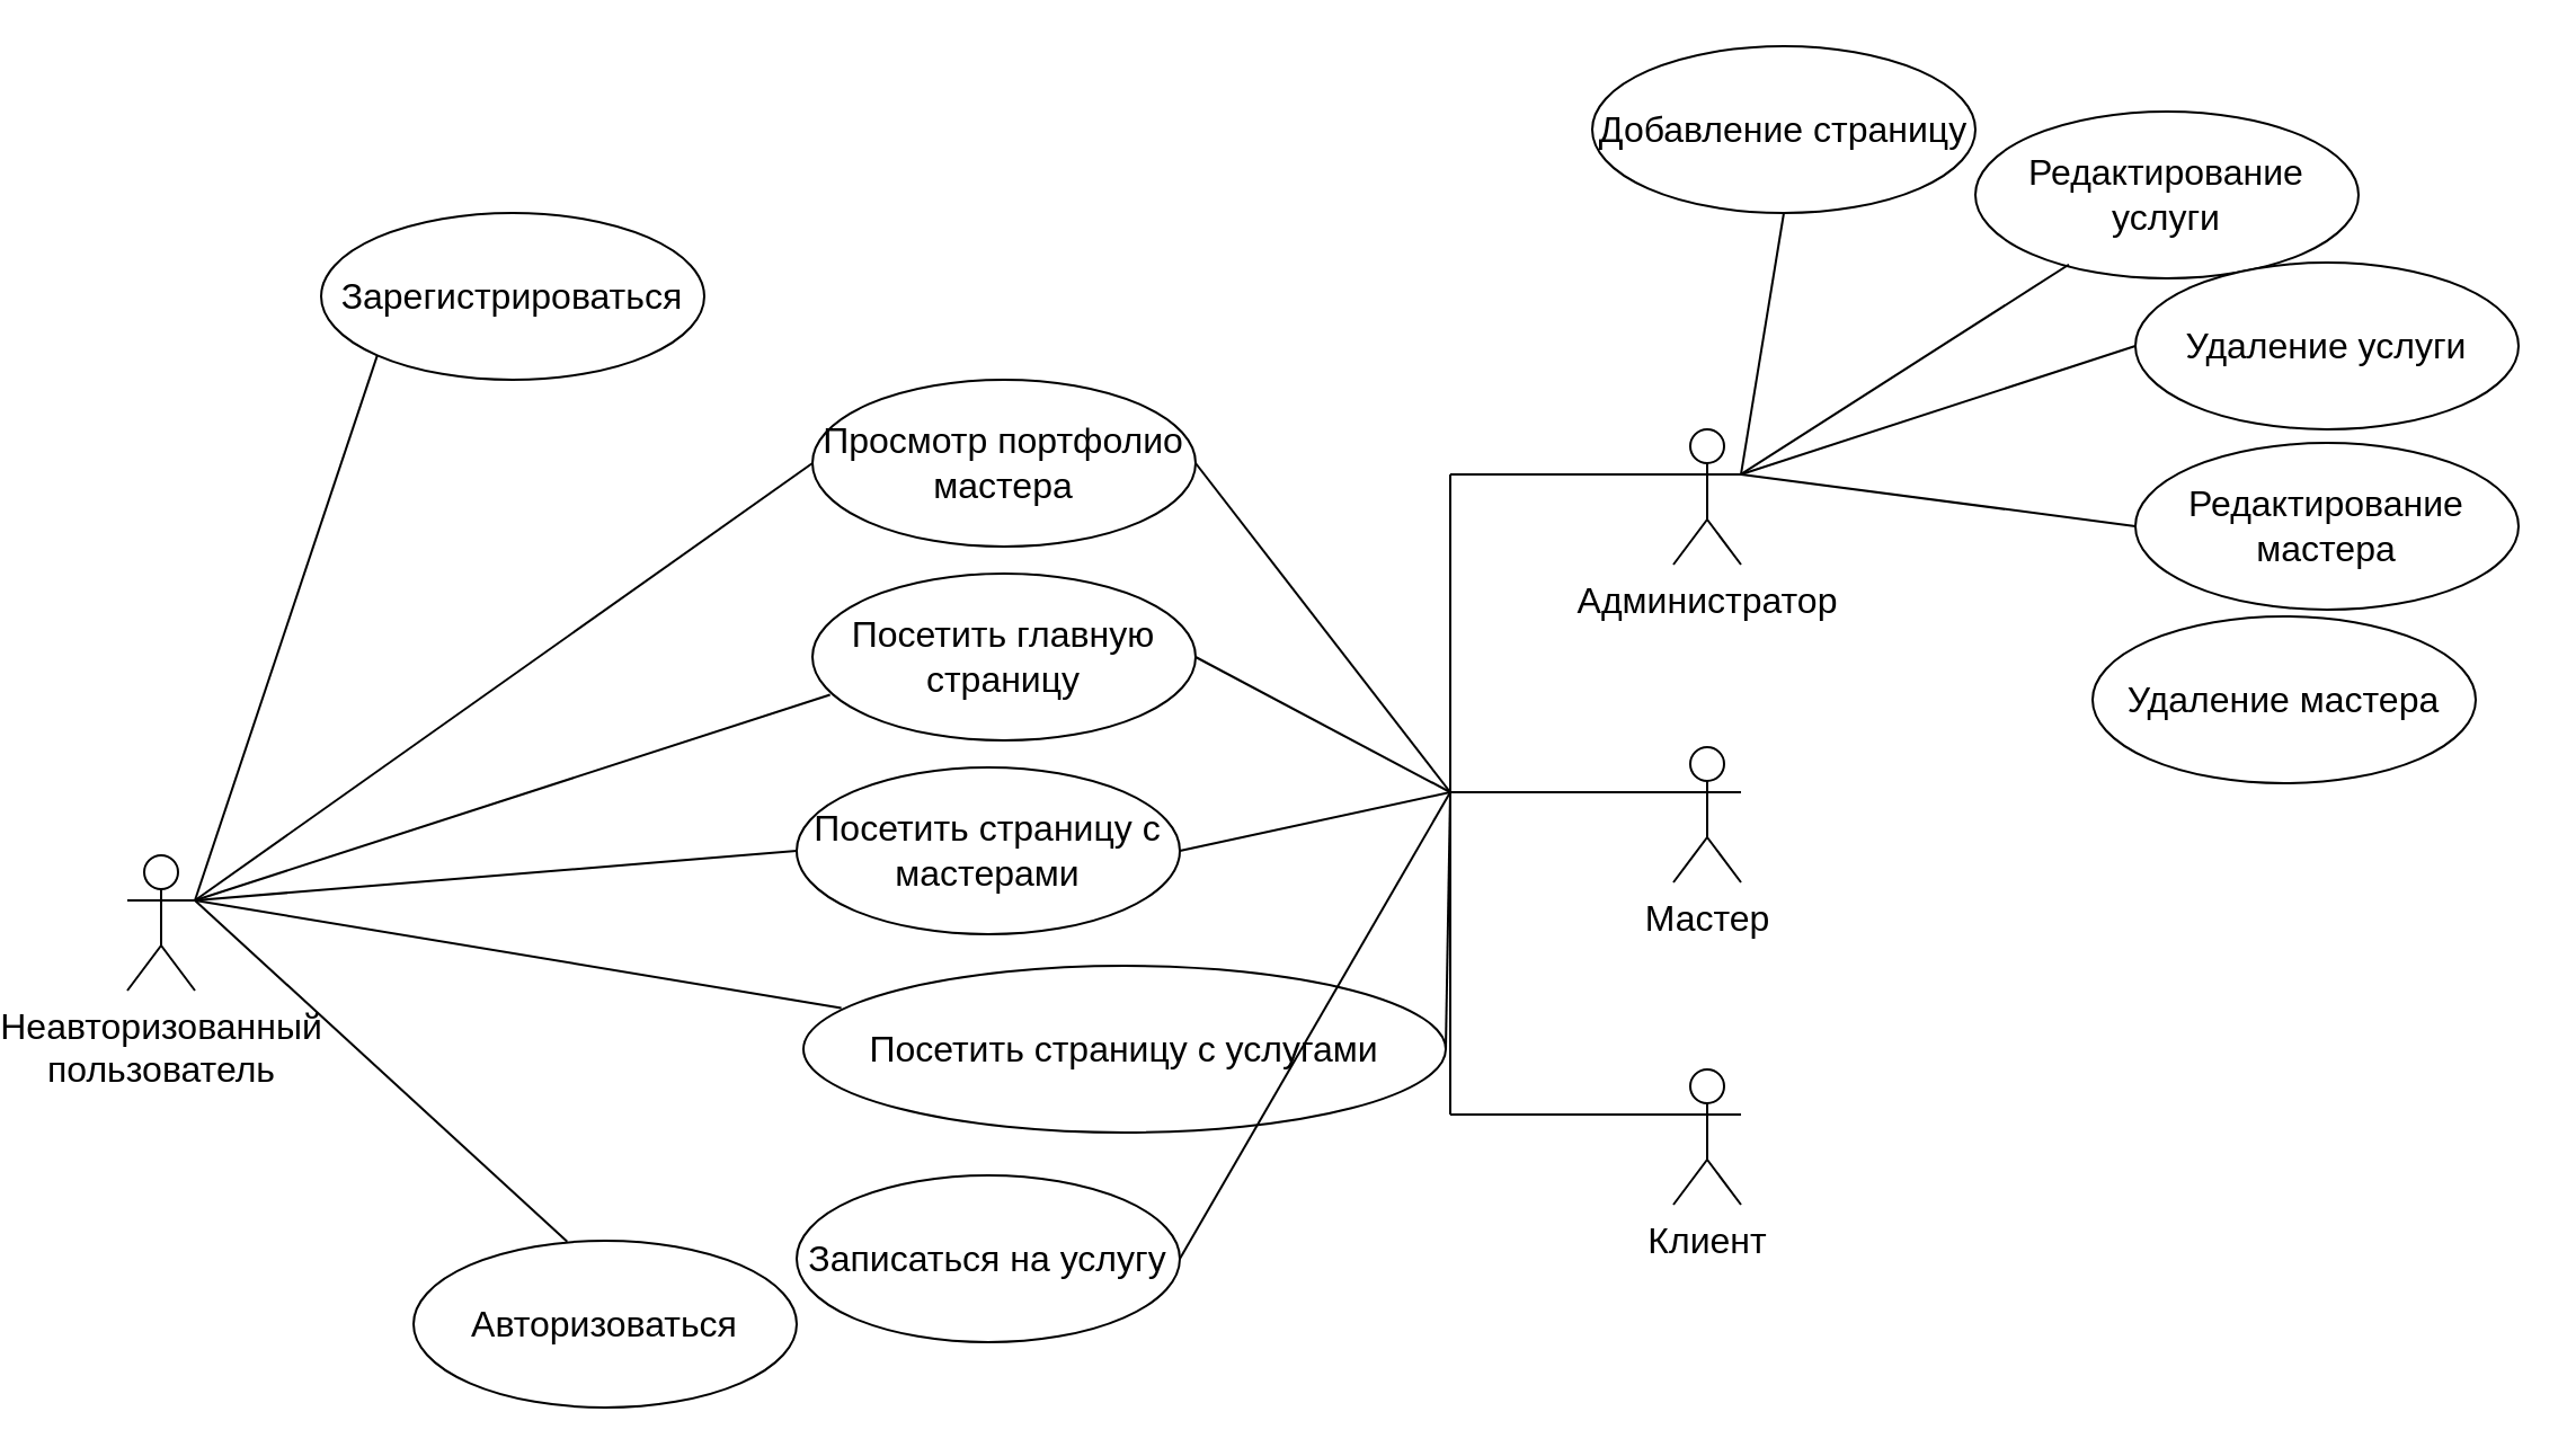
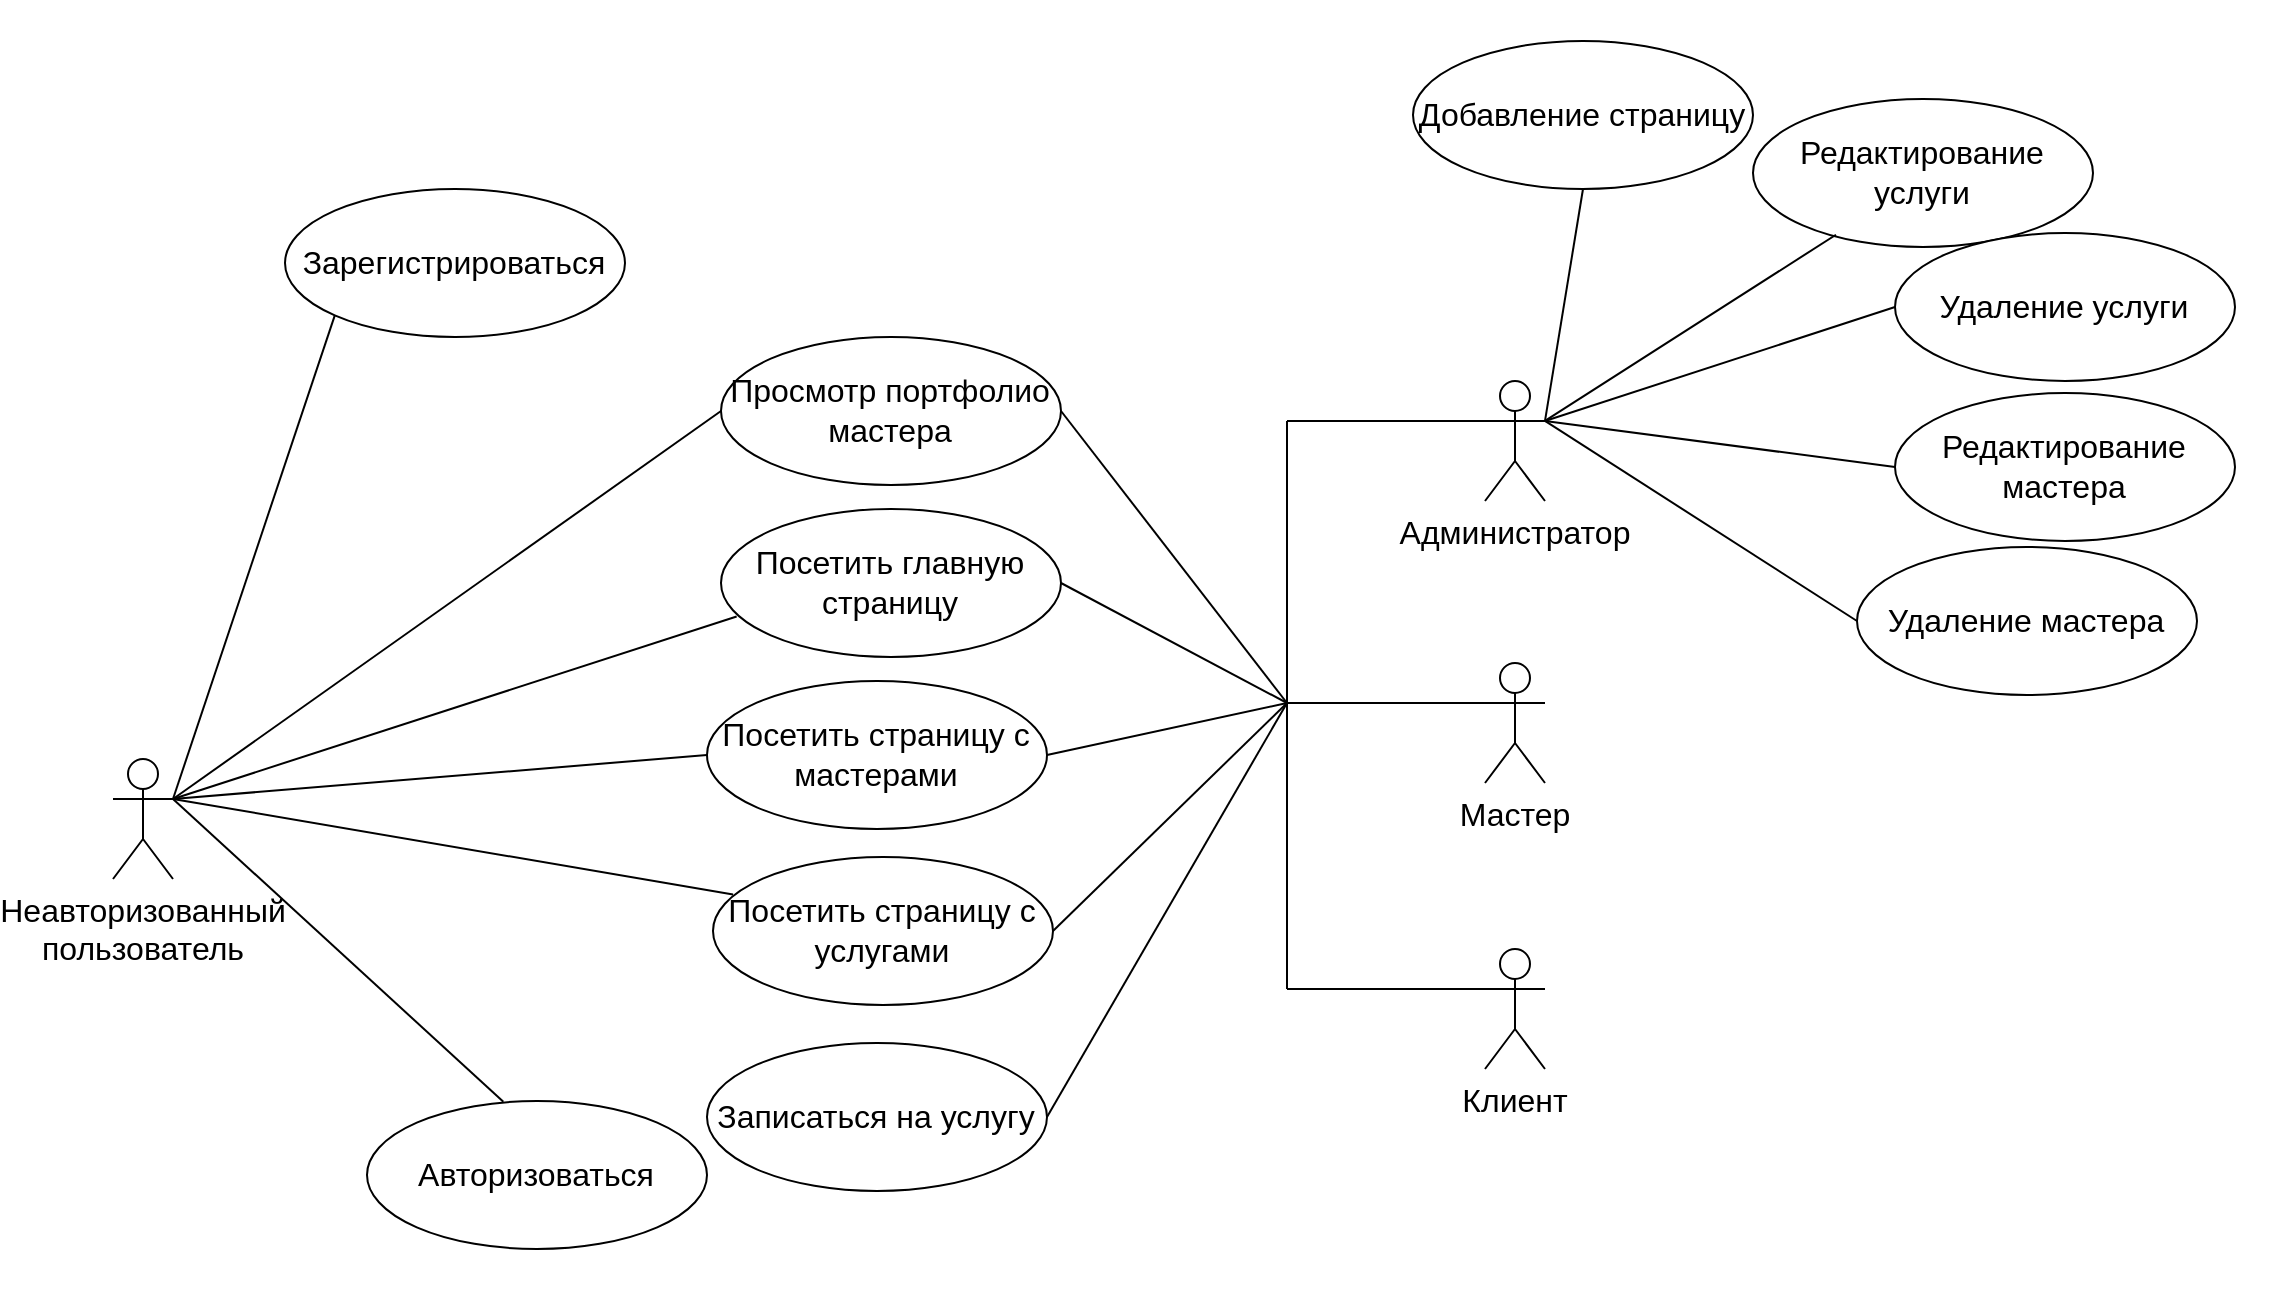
  <mxCell id="0" />
  <mxCell id="1" parent="0" />
  <mxCell id="2" value="&lt;font style=&quot;font-size: 16px;&quot;&gt;Зарегистрироваться&lt;/font&gt;" style="ellipse;whiteSpace=wrap;html=1;" parent="1" vertex="1"><mxGeometry x="106" y="94" width="170" height="74" as="geometry" /></mxCell>
  <mxCell id="3" value="&lt;font style=&quot;font-size: 16px;&quot;&gt;Неавторизованный&lt;/font&gt;&lt;div style=&quot;font-size: 16px;&quot;&gt;&lt;font style=&quot;font-size: 16px;&quot;&gt;пользователь&lt;/font&gt;&lt;/div&gt;" style="shape=umlActor;verticalLabelPosition=bottom;verticalAlign=top;html=1;outlineConnect=0;" parent="1" vertex="1"><mxGeometry x="20" y="379" width="30" height="60" as="geometry" /></mxCell>
  <mxCell id="4" value="" style="endArrow=none;html=1;rounded=0;exitX=1;exitY=0.333;exitDx=0;exitDy=0;exitPerimeter=0;entryX=0;entryY=1;entryDx=0;entryDy=0;" parent="1" source="3" target="2" edge="1"><mxGeometry width="50" height="50" relative="1" as="geometry"><mxPoint x="106" y="442" as="sourcePoint" /><mxPoint x="156" y="392" as="targetPoint" /></mxGeometry></mxCell>
  <mxCell id="5" value="&lt;font style=&quot;font-size: 16px;&quot;&gt;Посетить главную страницу&lt;/font&gt;" style="ellipse;whiteSpace=wrap;html=1;" parent="1" vertex="1"><mxGeometry x="324" y="254" width="170" height="74" as="geometry" /></mxCell>
  <mxCell id="6" value="&lt;font style=&quot;font-size: 16px;&quot;&gt;Посетить страницу с мастерами&lt;/font&gt;" style="ellipse;whiteSpace=wrap;html=1;" parent="1" vertex="1"><mxGeometry x="317" y="340" width="170" height="74" as="geometry" /></mxCell>
- <mxCell id="7" value="&lt;font style=&quot;font-size: 16px;&quot;&gt;Посетить страницу с услугами&lt;/font&gt;" style="ellipse;whiteSpace=wrap;html=1;" parent="1" vertex="1"><mxGeometry x="320" y="428" width="285" height="74" as="geometry" /></mxCell>
+ <mxCell id="7" value="&lt;font style=&quot;font-size: 16px;&quot;&gt;Посетить страницу с услугами&lt;/font&gt;" style="ellipse;whiteSpace=wrap;html=1;" parent="1" vertex="1"><mxGeometry x="320" y="428" width="170" height="74" as="geometry" /></mxCell>
  <mxCell id="8" value="" style="endArrow=none;html=1;rounded=0;exitX=1;exitY=0.333;exitDx=0;exitDy=0;exitPerimeter=0;entryX=0.059;entryY=0.253;entryDx=0;entryDy=0;entryPerimeter=0;" parent="1" source="3" target="7" edge="1"><mxGeometry width="50" height="50" relative="1" as="geometry"><mxPoint x="89" y="427" as="sourcePoint" /><mxPoint x="139" y="377" as="targetPoint" /></mxGeometry></mxCell>
  <mxCell id="9" value="" style="endArrow=none;html=1;rounded=0;exitX=1;exitY=0.333;exitDx=0;exitDy=0;exitPerimeter=0;entryX=0;entryY=0.5;entryDx=0;entryDy=0;" parent="1" source="3" target="6" edge="1"><mxGeometry width="50" height="50" relative="1" as="geometry"><mxPoint x="89" y="427" as="sourcePoint" /><mxPoint x="139" y="377" as="targetPoint" /></mxGeometry></mxCell>
  <mxCell id="10" value="" style="endArrow=none;html=1;rounded=0;exitX=1;exitY=0.333;exitDx=0;exitDy=0;exitPerimeter=0;entryX=0.046;entryY=0.726;entryDx=0;entryDy=0;entryPerimeter=0;" parent="1" source="3" target="5" edge="1"><mxGeometry width="50" height="50" relative="1" as="geometry"><mxPoint x="50" y="442" as="sourcePoint" /><mxPoint x="100" y="392" as="targetPoint" /></mxGeometry></mxCell>
  <mxCell id="11" value="&lt;font style=&quot;font-size: 16px;&quot;&gt;Авторизоваться&lt;/font&gt;" style="ellipse;whiteSpace=wrap;html=1;" parent="1" vertex="1"><mxGeometry x="147" y="550" width="170" height="74" as="geometry" /></mxCell>
  <mxCell id="12" value="" style="endArrow=none;html=1;rounded=0;entryX=0.401;entryY=0.005;entryDx=0;entryDy=0;exitX=1;exitY=0.333;exitDx=0;exitDy=0;exitPerimeter=0;entryPerimeter=0;" parent="1" source="3" target="11" edge="1"><mxGeometry width="50" height="50" relative="1" as="geometry"><mxPoint x="49" y="399" as="sourcePoint" /><mxPoint x="195" y="504" as="targetPoint" /></mxGeometry></mxCell>
  <mxCell id="13" value="&lt;font style=&quot;font-size: 16px;&quot;&gt;Администратор&lt;/font&gt;" style="shape=umlActor;verticalLabelPosition=bottom;verticalAlign=top;html=1;outlineConnect=0;" parent="1" vertex="1"><mxGeometry x="706" y="190" width="30" height="60" as="geometry" /></mxCell>
  <mxCell id="14" value="&lt;font style=&quot;font-size: 16px;&quot;&gt;Мастер&lt;/font&gt;" style="shape=umlActor;verticalLabelPosition=bottom;verticalAlign=top;html=1;outlineConnect=0;" parent="1" vertex="1"><mxGeometry x="706" y="331" width="30" height="60" as="geometry" /></mxCell>
  <mxCell id="15" value="&lt;font style=&quot;font-size: 16px;&quot;&gt;Клиент&lt;/font&gt;" style="shape=umlActor;verticalLabelPosition=bottom;verticalAlign=top;html=1;outlineConnect=0;" parent="1" vertex="1"><mxGeometry x="706" y="474" width="30" height="60" as="geometry" /></mxCell>
  <mxCell id="16" value="&lt;font style=&quot;font-size: 16px;&quot;&gt;Записаться на услугу&lt;/font&gt;" style="ellipse;whiteSpace=wrap;html=1;" parent="1" vertex="1"><mxGeometry x="317" y="521" width="170" height="74" as="geometry" /></mxCell>
  <mxCell id="17" value="" style="endArrow=none;html=1;rounded=0;" parent="1" edge="1"><mxGeometry width="50" height="50" relative="1" as="geometry"><mxPoint x="607" y="494" as="sourcePoint" /><mxPoint x="607" y="210" as="targetPoint" /></mxGeometry></mxCell>
  <mxCell id="18" value="" style="endArrow=none;html=1;rounded=0;entryX=0;entryY=0.333;entryDx=0;entryDy=0;entryPerimeter=0;" parent="1" target="14" edge="1"><mxGeometry width="50" height="50" relative="1" as="geometry"><mxPoint x="607" y="351" as="sourcePoint" /><mxPoint x="548" y="408" as="targetPoint" /></mxGeometry></mxCell>
  <mxCell id="19" value="" style="endArrow=none;html=1;rounded=0;entryX=0;entryY=0.333;entryDx=0;entryDy=0;entryPerimeter=0;" parent="1" target="13" edge="1"><mxGeometry width="50" height="50" relative="1" as="geometry"><mxPoint x="607" y="210" as="sourcePoint" /><mxPoint x="703" y="214" as="targetPoint" /></mxGeometry></mxCell>
  <mxCell id="20" value="" style="endArrow=none;html=1;rounded=0;entryX=0;entryY=0.333;entryDx=0;entryDy=0;entryPerimeter=0;" parent="1" edge="1"><mxGeometry width="50" height="50" relative="1" as="geometry"><mxPoint x="607" y="494" as="sourcePoint" /><mxPoint x="707" y="494" as="targetPoint" /></mxGeometry></mxCell>
  <mxCell id="21" value="" style="endArrow=none;html=1;rounded=0;exitX=1;exitY=0.5;exitDx=0;exitDy=0;" parent="1" source="16" edge="1"><mxGeometry width="50" height="50" relative="1" as="geometry"><mxPoint x="513" y="481" as="sourcePoint" /><mxPoint x="607" y="351" as="targetPoint" /></mxGeometry></mxCell>
  <mxCell id="22" value="" style="endArrow=none;html=1;rounded=0;exitX=1;exitY=0.5;exitDx=0;exitDy=0;" parent="1" source="6" edge="1"><mxGeometry width="50" height="50" relative="1" as="geometry"><mxPoint x="513" y="357" as="sourcePoint" /><mxPoint x="607" y="351" as="targetPoint" /></mxGeometry></mxCell>
  <mxCell id="23" value="" style="endArrow=none;html=1;rounded=0;exitX=1;exitY=0.5;exitDx=0;exitDy=0;" parent="1" source="7" edge="1"><mxGeometry width="50" height="50" relative="1" as="geometry"><mxPoint x="482" y="393" as="sourcePoint" /><mxPoint x="607" y="351" as="targetPoint" /></mxGeometry></mxCell>
  <mxCell id="24" value="" style="endArrow=none;html=1;rounded=0;exitX=1;exitY=0.5;exitDx=0;exitDy=0;" parent="1" source="5" edge="1"><mxGeometry width="50" height="50" relative="1" as="geometry"><mxPoint x="499" y="304" as="sourcePoint" /><mxPoint x="607" y="351" as="targetPoint" /></mxGeometry></mxCell>
  <mxCell id="25" value="&lt;font style=&quot;font-size: 16px;&quot;&gt;Редактирование услуги&lt;/font&gt;" style="ellipse;whiteSpace=wrap;html=1;" parent="1" vertex="1"><mxGeometry x="840" y="49" width="170" height="74" as="geometry" /></mxCell>
  <mxCell id="26" value="&lt;font style=&quot;font-size: 16px;&quot;&gt;Редактирование мастера&lt;/font&gt;" style="ellipse;whiteSpace=wrap;html=1;" parent="1" vertex="1"><mxGeometry x="911" y="196" width="170" height="74" as="geometry" /></mxCell>
  <mxCell id="27" value="&lt;font style=&quot;font-size: 16px;&quot;&gt;Добавление страницу&lt;/font&gt;" style="ellipse;whiteSpace=wrap;html=1;" parent="1" vertex="1"><mxGeometry x="670" y="20" width="170" height="74" as="geometry" /></mxCell>
  <mxCell id="28" value="" style="endArrow=none;html=1;rounded=0;exitX=1;exitY=0.333;exitDx=0;exitDy=0;exitPerimeter=0;entryX=0.5;entryY=1;entryDx=0;entryDy=0;" parent="1" source="13" target="27" edge="1"><mxGeometry width="50" height="50" relative="1" as="geometry"><mxPoint x="789" y="211" as="sourcePoint" /><mxPoint x="839" y="161" as="targetPoint" /></mxGeometry></mxCell>
  <mxCell id="29" value="" style="endArrow=none;html=1;rounded=0;exitX=1;exitY=0.333;exitDx=0;exitDy=0;exitPerimeter=0;entryX=0;entryY=0.5;entryDx=0;entryDy=0;" parent="1" source="13" target="26" edge="1"><mxGeometry width="50" height="50" relative="1" as="geometry"><mxPoint x="746" y="220" as="sourcePoint" /><mxPoint x="868" y="148" as="targetPoint" /></mxGeometry></mxCell>
  <mxCell id="30" value="" style="endArrow=none;html=1;rounded=0;entryX=0.244;entryY=0.917;entryDx=0;entryDy=0;entryPerimeter=0;exitX=1;exitY=0.333;exitDx=0;exitDy=0;exitPerimeter=0;" parent="1" source="13" target="25" edge="1"><mxGeometry width="50" height="50" relative="1" as="geometry"><mxPoint x="754" y="226" as="sourcePoint" /><mxPoint x="878" y="158" as="targetPoint" /></mxGeometry></mxCell>
  <mxCell id="31" value="" style="endArrow=none;html=1;rounded=0;exitX=1;exitY=0.333;exitDx=0;exitDy=0;exitPerimeter=0;entryX=0;entryY=0.5;entryDx=0;entryDy=0;" parent="1" source="13" target="32" edge="1"><mxGeometry width="50" height="50" relative="1" as="geometry"><mxPoint x="722" y="305" as="sourcePoint" /><mxPoint x="943" y="312" as="targetPoint" /></mxGeometry></mxCell>
  <mxCell id="32" value="&lt;font style=&quot;font-size: 16px;&quot;&gt;Удаление услуги&lt;/font&gt;" style="ellipse;whiteSpace=wrap;html=1;" parent="1" vertex="1"><mxGeometry x="911" y="116" width="170" height="74" as="geometry" /></mxCell>
+ <mxCell id="33" value="" style="endArrow=none;html=1;rounded=0;exitX=1;exitY=0.333;exitDx=0;exitDy=0;exitPerimeter=0;entryX=0;entryY=0.5;entryDx=0;entryDy=0;" parent="1" source="13" target="34" edge="1"><mxGeometry width="50" height="50" relative="1" as="geometry"><mxPoint x="793" y="226" as="sourcePoint" /><mxPoint x="1014" y="233" as="targetPoint" /></mxGeometry></mxCell>
  <mxCell id="34" value="&lt;font style=&quot;font-size: 16px;&quot;&gt;Удаление мастера&lt;/font&gt;" style="ellipse;whiteSpace=wrap;html=1;" parent="1" vertex="1"><mxGeometry x="892" y="273" width="170" height="74" as="geometry" /></mxCell>
  <mxCell id="35" value="&lt;font style=&quot;font-size: 16px;&quot;&gt;Просмотр портфолио мастера&lt;/font&gt;" style="ellipse;whiteSpace=wrap;html=1;" vertex="1" parent="1"><mxGeometry x="324" y="168" width="170" height="74" as="geometry" /></mxCell>
  <mxCell id="36" value="" style="endArrow=none;html=1;rounded=0;exitX=1;exitY=0.5;exitDx=0;exitDy=0;" edge="1" parent="1" source="35"><mxGeometry width="50" height="50" relative="1" as="geometry"><mxPoint x="627" y="362" as="sourcePoint" /><mxPoint x="607" y="351" as="targetPoint" /></mxGeometry></mxCell>
  <mxCell id="37" value="" style="endArrow=none;html=1;rounded=0;entryX=0;entryY=0.5;entryDx=0;entryDy=0;" edge="1" parent="1" target="35"><mxGeometry width="50" height="50" relative="1" as="geometry"><mxPoint x="50" y="399" as="sourcePoint" /><mxPoint x="203" y="238" as="targetPoint" /></mxGeometry></mxCell>
